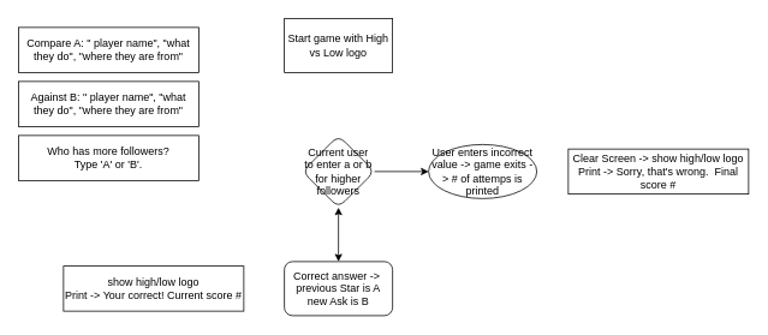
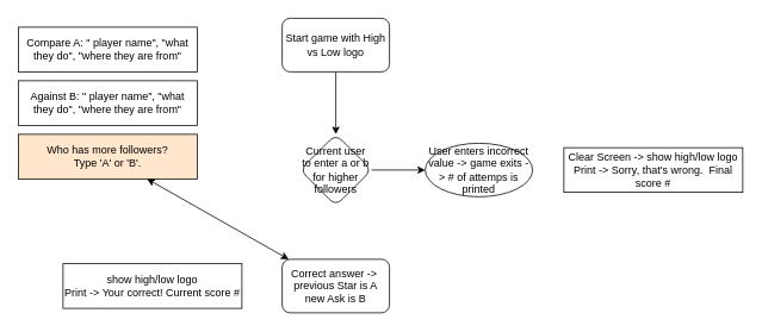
  <mxCell id="0" />
  <mxCell id="1" parent="0" />
- <mxCell id="3" value="Start game with High vs Low logo" style="whiteSpace=wrap;html=1;rounded=0;" vertex="1" parent="1"><mxGeometry x="315" y="20" width="120" height="60" as="geometry" /></mxCell>
+ <mxCell id="2" value="" style="edgeStyle=orthogonalEdgeStyle;rounded=0;orthogonalLoop=1;jettySize=auto;html=1;" edge="1" parent="1" source="3" target="5"><mxGeometry relative="1" as="geometry" /></mxCell>
+ <mxCell id="3" value="Start game with High vs Low logo" style="rounded=1;whiteSpace=wrap;html=1;" vertex="1" parent="1"><mxGeometry x="315" y="20" width="120" height="60" as="geometry" /></mxCell>
  <mxCell id="4" value="" style="edgeStyle=orthogonalEdgeStyle;rounded=0;orthogonalLoop=1;jettySize=auto;html=1;" edge="1" parent="1" source="5" target="6"><mxGeometry relative="1" as="geometry" /></mxCell>
  <mxCell id="5" value="Current user to enter a or b for higher followers" style="rhombus;whiteSpace=wrap;html=1;rounded=1;" vertex="1" parent="1"><mxGeometry x="335" y="150" width="80" height="80" as="geometry" /></mxCell>
  <mxCell id="6" value="User enters incorrect value -&amp;gt; game exits -&amp;gt; # of attemps is printed" style="ellipse;whiteSpace=wrap;html=1;rounded=1;" vertex="1" parent="1"><mxGeometry x="475" y="160" width="120" height="60" as="geometry" /></mxCell>
  <mxCell id="7" value="&lt;span&gt;Compare A: &quot; player name&quot;, &quot;what they do&quot;, &quot;where they are from&quot;&lt;/span&gt;" style="rounded=0;whiteSpace=wrap;html=1;" vertex="1" parent="1"><mxGeometry x="20" y="30" width="200" height="50" as="geometry" /></mxCell>
  <mxCell id="8" value="&lt;span&gt;Against B: &quot; player name&quot;, &quot;what they do&quot;, &quot;where they are from&quot;&lt;/span&gt;" style="rounded=0;whiteSpace=wrap;html=1;" vertex="1" parent="1"><mxGeometry x="20" y="90" width="200" height="50" as="geometry" /></mxCell>
- <mxCell id="9" value="&lt;span&gt;Who has more followers? &lt;br&gt;Type 'A' or 'B'.&lt;/span&gt;" style="rounded=0;whiteSpace=wrap;html=1;" vertex="1" parent="1"><mxGeometry x="20" y="150" width="200" height="50" as="geometry" /></mxCell>
+ <mxCell id="9" value="&lt;span&gt;Who has more followers? &lt;br&gt;Type 'A' or 'B'.&lt;/span&gt;" style="rounded=0;whiteSpace=wrap;html=1;fillColor=#ffe6cc;" vertex="1" parent="1"><mxGeometry x="20" y="150" width="200" height="50" as="geometry" /></mxCell>
  <mxCell id="10" value="Clear Screen -&amp;gt; show high/low logo&lt;br&gt;Print -&amp;gt; Sorry, that's wrong.&amp;nbsp; Final score #" style="rounded=0;whiteSpace=wrap;html=1;" vertex="1" parent="1"><mxGeometry x="630" y="165" width="200" height="50" as="geometry" /></mxCell>
  <mxCell id="11" value="Correct answer -&amp;gt;&amp;nbsp;&lt;br&gt;previous Star is A&lt;br&gt;new Ask is B" style="whiteSpace=wrap;html=1;rounded=1;" vertex="1" parent="1"><mxGeometry x="315" y="290" width="120" height="60" as="geometry" /></mxCell>
- <mxCell id="12" value="" style="endArrow=classic;startArrow=classic;html=1;rounded=0;" edge="1" parent="1" source="11" target="5"><mxGeometry width="50" height="50" relative="1" as="geometry"><mxPoint x="340" y="200" as="sourcePoint" /><mxPoint x="390" y="150" as="targetPoint" /></mxGeometry></mxCell>
+ <mxCell id="12" value="" style="endArrow=classic;startArrow=classic;html=1;rounded=0;" edge="1" parent="1" source="11" target="9"><mxGeometry width="50" height="50" relative="1" as="geometry"><mxPoint x="340" y="200" as="sourcePoint" /><mxPoint x="390" y="150" as="targetPoint" /></mxGeometry></mxCell>
  <mxCell id="13" value="show high/low logo&lt;br&gt;Print -&amp;gt; Your correct!&amp;nbsp;Current score #" style="rounded=0;whiteSpace=wrap;html=1;" vertex="1" parent="1"><mxGeometry x="70" y="295" width="200" height="50" as="geometry" /></mxCell>
